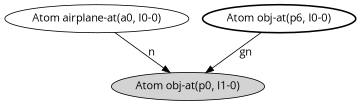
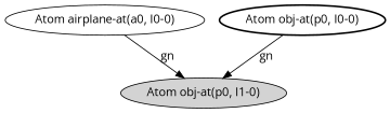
  digraph {
    fontname="Open Sans"
    node [fontname="Open Sans"]
    edge [fontname="Open Sans"]
    n1 [label="Atom obj-at(p0, l1-0)" style=filled]
    n2 [label="Atom airplane-at(a0, l0-0)"]
-   n3 [label="Atom obj-at(p6, l0-0)" style=bold]
-   n2 -> n1 [label=n]
+   n3 [label="Atom obj-at(p0, l0-0)" style=bold]
+   n2 -> n1 [label=gn]
    n3 -> n1 [label=gn]
  }
